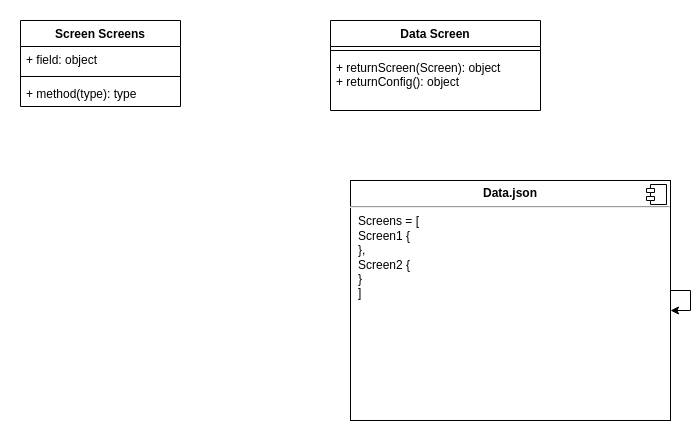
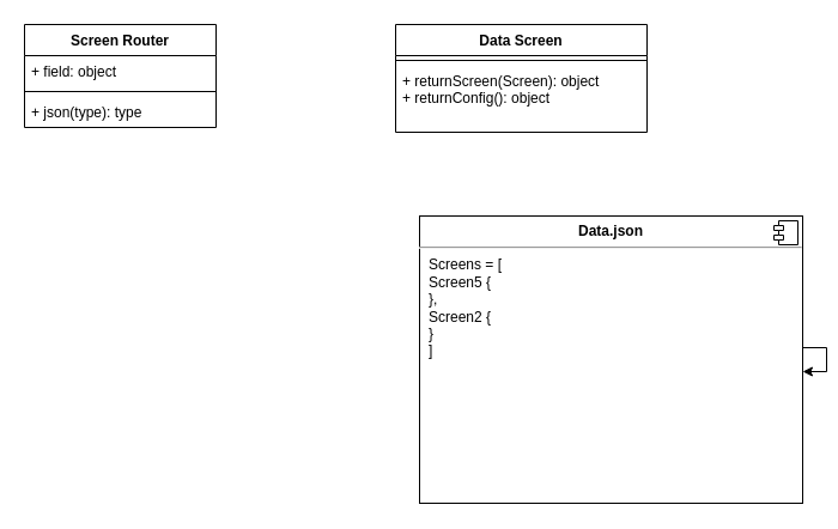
  <mxCell id="0" />
  <mxCell id="1" parent="0" />
- <mxCell id="2" value="Screen Screens" style="swimlane;fontStyle=1;align=center;verticalAlign=top;childLayout=stackLayout;horizontal=1;startSize=26;horizontalStack=0;resizeParent=1;resizeParentMax=0;resizeLast=0;collapsible=1;marginBottom=0;" vertex="1" parent="1"><mxGeometry x="20" y="20" width="160" height="86" as="geometry" /></mxCell>
+ <mxCell id="2" value="Screen Router" style="swimlane;fontStyle=1;align=center;verticalAlign=top;childLayout=stackLayout;horizontal=1;startSize=26;horizontalStack=0;resizeParent=1;resizeParentMax=0;resizeLast=0;collapsible=1;marginBottom=0;" vertex="1" parent="1"><mxGeometry x="20" y="20" width="160" height="86" as="geometry" /></mxCell>
  <mxCell id="3" value="+ field: object" style="text;strokeColor=none;fillColor=none;align=left;verticalAlign=top;spacingLeft=4;spacingRight=4;overflow=hidden;rotatable=0;points=[[0,0.5],[1,0.5]];portConstraint=eastwest;" vertex="1" parent="2"><mxGeometry y="26" width="160" height="26" as="geometry" /></mxCell>
  <mxCell id="4" value="" style="line;strokeWidth=1;fillColor=none;align=left;verticalAlign=middle;spacingTop=-1;spacingLeft=3;spacingRight=3;rotatable=0;labelPosition=right;points=[];portConstraint=eastwest;" vertex="1" parent="2"><mxGeometry y="52" width="160" height="8" as="geometry" /></mxCell>
- <mxCell id="5" value="+ method(type): type" style="text;strokeColor=none;fillColor=none;align=left;verticalAlign=top;spacingLeft=4;spacingRight=4;overflow=hidden;rotatable=0;points=[[0,0.5],[1,0.5]];portConstraint=eastwest;" vertex="1" parent="2"><mxGeometry y="60" width="160" height="26" as="geometry" /></mxCell>
+ <mxCell id="5" value="+ json(type): type" style="text;strokeColor=none;fillColor=none;align=left;verticalAlign=top;spacingLeft=4;spacingRight=4;overflow=hidden;rotatable=0;points=[[0,0.5],[1,0.5]];portConstraint=eastwest;" vertex="1" parent="2"><mxGeometry y="60" width="160" height="26" as="geometry" /></mxCell>
  <mxCell id="6" value="Data Screen" style="swimlane;fontStyle=1;align=center;verticalAlign=top;childLayout=stackLayout;horizontal=1;startSize=26;horizontalStack=0;resizeParent=1;resizeParentMax=0;resizeLast=0;collapsible=1;marginBottom=0;" vertex="1" parent="1"><mxGeometry x="330" y="20" width="210" height="90" as="geometry" /></mxCell>
  <mxCell id="7" value="" style="line;strokeWidth=1;fillColor=none;align=left;verticalAlign=middle;spacingTop=-1;spacingLeft=3;spacingRight=3;rotatable=0;labelPosition=right;points=[];portConstraint=eastwest;" vertex="1" parent="6"><mxGeometry y="26" width="210" height="8" as="geometry" /></mxCell>
  <mxCell id="8" value="+ returnScreen(Screen): object&#10;+ returnConfig(): object&#10;" style="text;strokeColor=none;fillColor=none;align=left;verticalAlign=top;spacingLeft=4;spacingRight=4;overflow=hidden;rotatable=0;points=[[0,0.5],[1,0.5]];portConstraint=eastwest;" vertex="1" parent="6"><mxGeometry y="34" width="210" height="56" as="geometry" /></mxCell>
- <mxCell id="9" value="&lt;p style=&quot;margin: 0px ; margin-top: 6px ; text-align: center&quot;&gt;&lt;b&gt;Data.json&lt;/b&gt;&lt;/p&gt;&lt;hr&gt;&lt;p style=&quot;margin: 0px ; margin-left: 8px&quot;&gt;Screens = [&lt;/p&gt;&lt;p style=&quot;margin: 0px ; margin-left: 8px&quot;&gt;Screen1 {&lt;/p&gt;&lt;p style=&quot;margin: 0px ; margin-left: 8px&quot;&gt;},&lt;/p&gt;&lt;p style=&quot;margin: 0px ; margin-left: 8px&quot;&gt;Screen2 {&lt;/p&gt;&lt;p style=&quot;margin: 0px ; margin-left: 8px&quot;&gt;}&lt;br&gt;&lt;/p&gt;&lt;p style=&quot;margin: 0px ; margin-left: 8px&quot;&gt;]&lt;br&gt;&lt;br&gt;&lt;/p&gt;" style="align=left;overflow=fill;html=1;" vertex="1" parent="1"><mxGeometry x="350" y="180" width="320" height="240" as="geometry" /></mxCell>
+ <mxCell id="9" value="&lt;p style=&quot;margin: 0px ; margin-top: 6px ; text-align: center&quot;&gt;&lt;b&gt;Data.json&lt;/b&gt;&lt;/p&gt;&lt;hr&gt;&lt;p style=&quot;margin: 0px ; margin-left: 8px&quot;&gt;Screens = [&lt;/p&gt;&lt;p style=&quot;margin: 0px ; margin-left: 8px&quot;&gt;Screen5 {&lt;/p&gt;&lt;p style=&quot;margin: 0px ; margin-left: 8px&quot;&gt;},&lt;/p&gt;&lt;p style=&quot;margin: 0px ; margin-left: 8px&quot;&gt;Screen2 {&lt;/p&gt;&lt;p style=&quot;margin: 0px ; margin-left: 8px&quot;&gt;}&lt;br&gt;&lt;/p&gt;&lt;p style=&quot;margin: 0px ; margin-left: 8px&quot;&gt;]&lt;br&gt;&lt;br&gt;&lt;/p&gt;" style="align=left;overflow=fill;html=1;" vertex="1" parent="1"><mxGeometry x="350" y="180" width="320" height="240" as="geometry" /></mxCell>
  <mxCell id="10" value="" style="shape=component;jettyWidth=8;jettyHeight=4;" vertex="1" parent="9"><mxGeometry x="1" width="20" height="20" relative="1" as="geometry"><mxPoint x="-24" y="4" as="offset" /></mxGeometry></mxCell>
  <mxCell id="11" style="edgeStyle=orthogonalEdgeStyle;rounded=0;orthogonalLoop=1;jettySize=auto;html=1;" edge="1" parent="1" source="9" target="9"><mxGeometry relative="1" as="geometry" /></mxCell>
